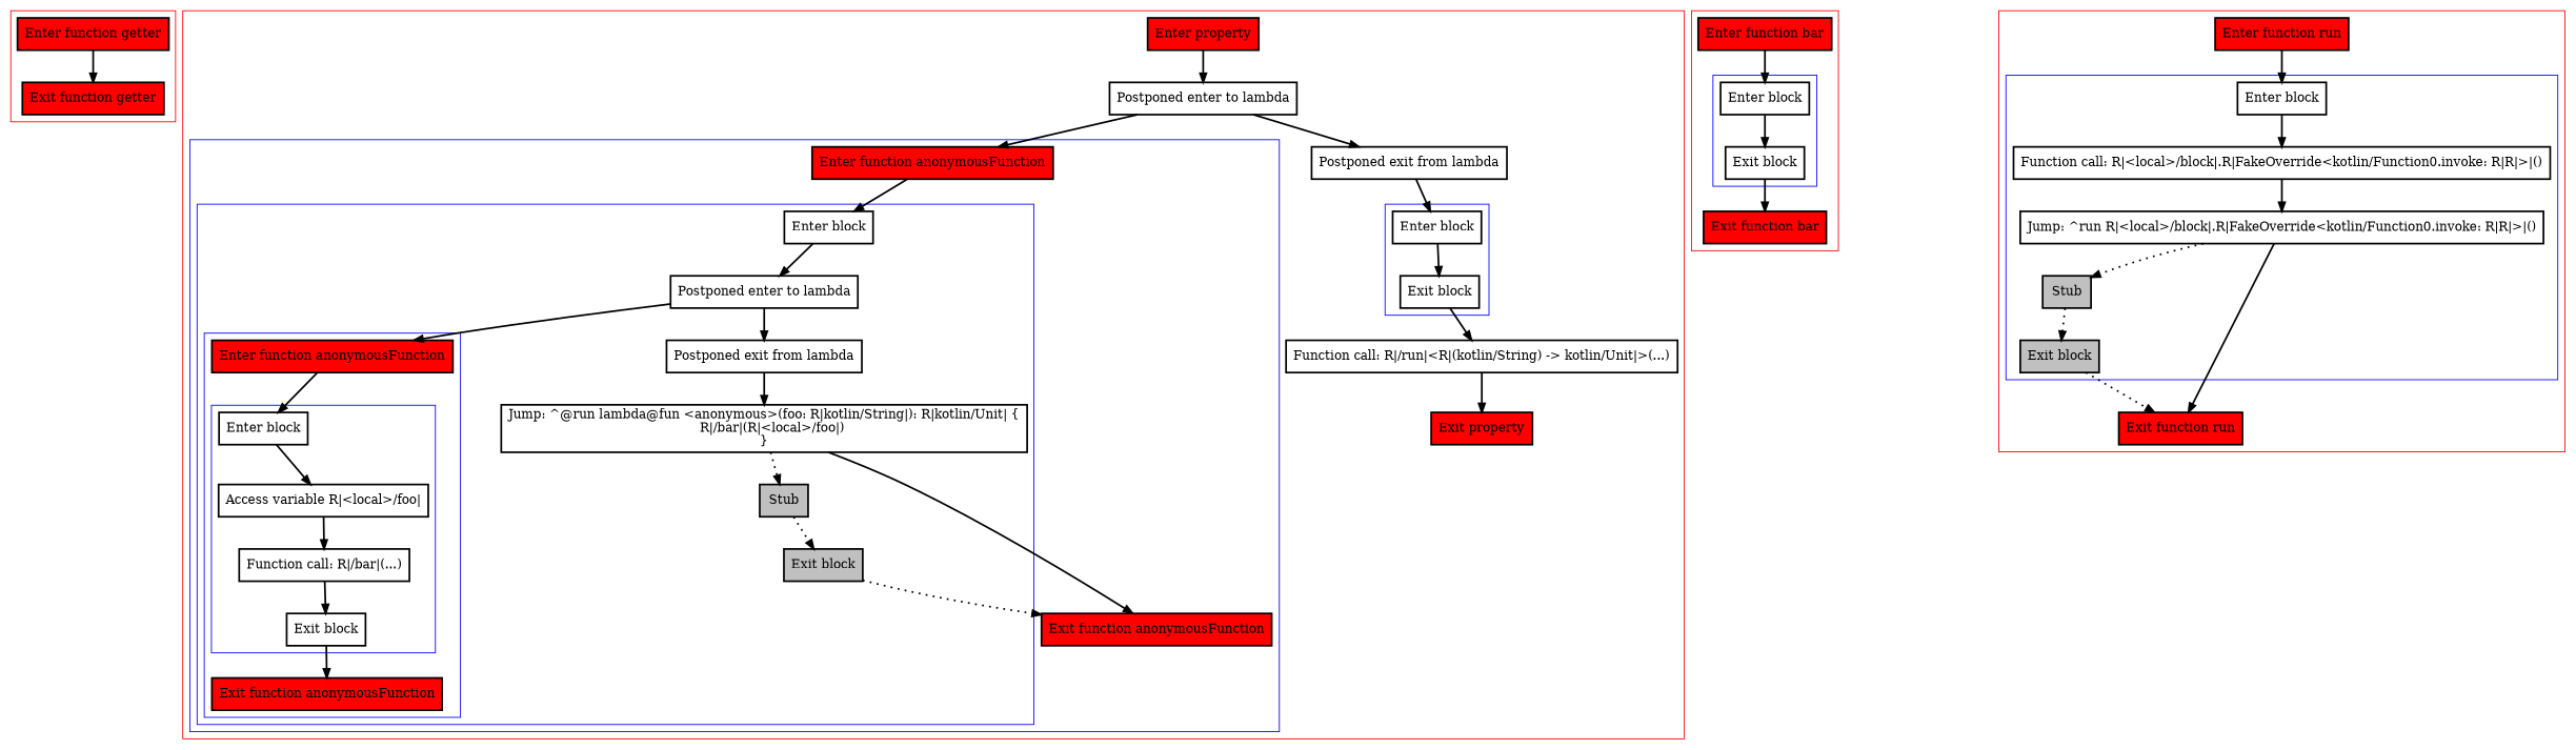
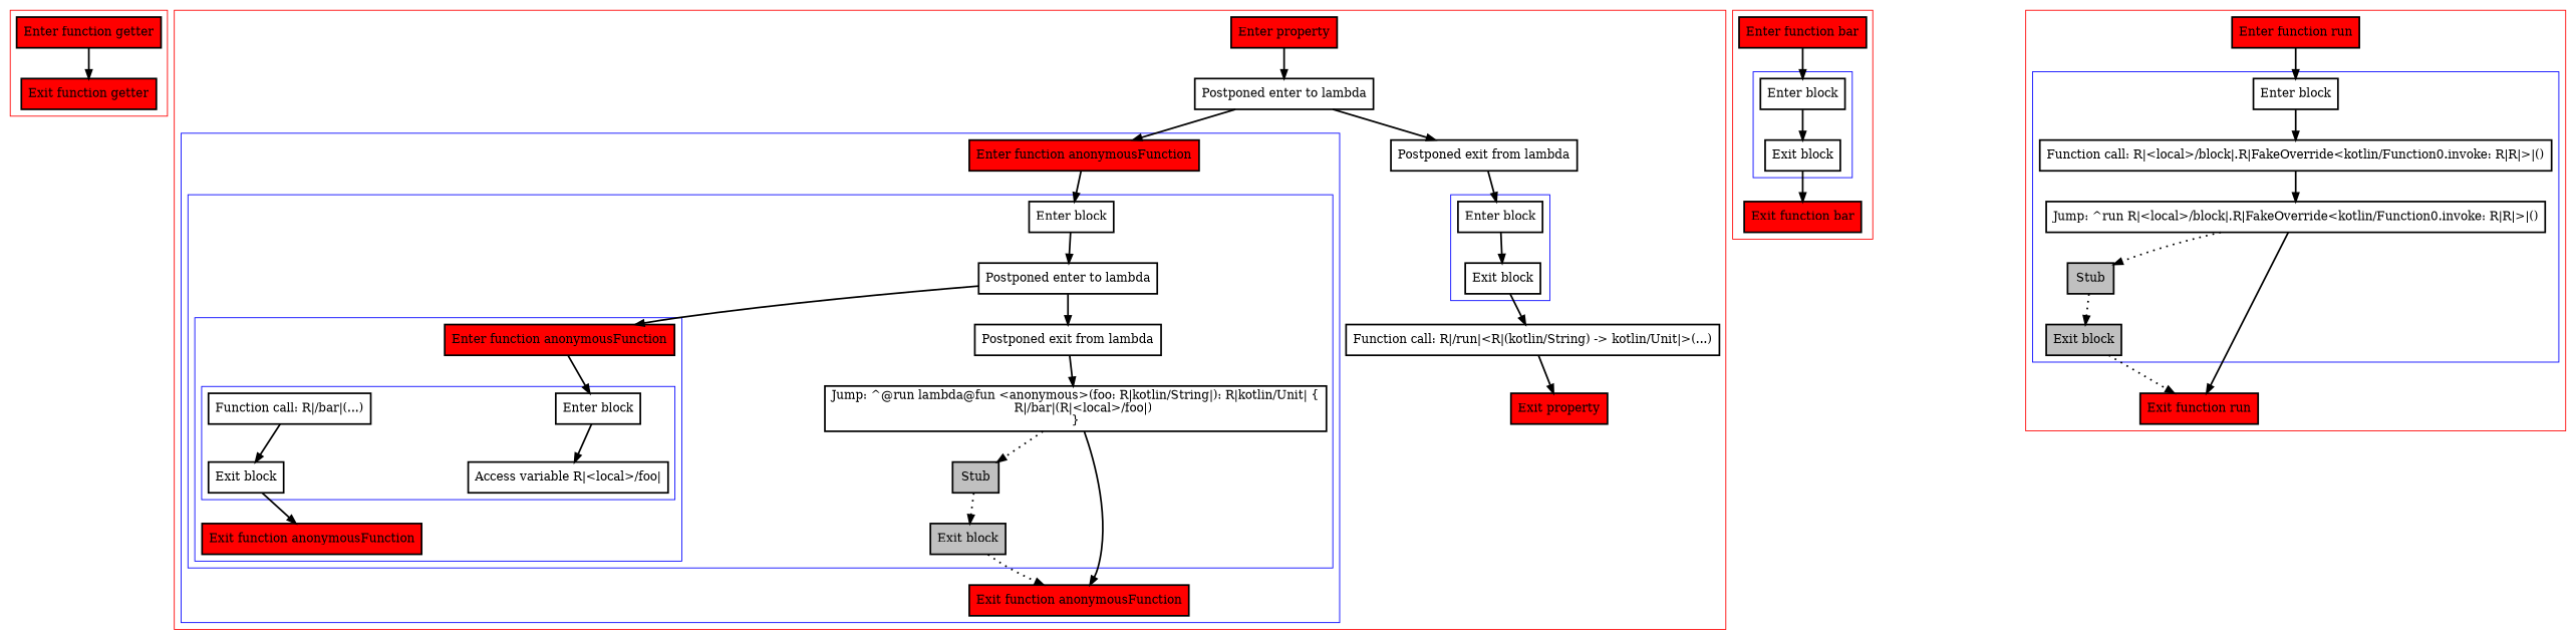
  digraph {
    nodesep=3
    node [penwidth=2 shape=box]
    edge [penwidth=2]
    n1 [fillcolor=red label="Enter function getter" style=filled]
    n2 [fillcolor=red label="Exit function getter" style=filled]
    n3 [label="Enter block"]
    n4 [label="Access variable R|<local>/foo|"]
    n5 [label="Function call: R|/bar|(...)"]
    n6 [label="Exit block"]
    n7 [fillcolor=red label="Enter function anonymousFunction" style=filled]
    n8 [fillcolor=red label="Exit function anonymousFunction" style=filled]
    n9 [label="Enter block"]
    n10 [label="Postponed enter to lambda"]
    n11 [label="Postponed exit from lambda"]
    n12 [label="Jump: ^@run lambda@fun <anonymous>(foo: R|kotlin/String|): R|kotlin/Unit| {\n    R|/bar|(R|<local>/foo|)\n}\n"]
    n13 [fillcolor=gray label=Stub style=filled]
    n14 [fillcolor=gray label="Exit block" style=filled]
    n15 [fillcolor=red label="Enter function anonymousFunction" style=filled]
    n16 [fillcolor=red label="Exit function anonymousFunction" style=filled]
    n17 [label="Enter block"]
    n18 [label="Exit block"]
    n19 [fillcolor=red label="Enter property" style=filled]
    n20 [label="Postponed enter to lambda"]
    n21 [label="Postponed exit from lambda"]
    n22 [label="Function call: R|/run|<R|(kotlin/String) -> kotlin/Unit|>(...)"]
    n23 [fillcolor=red label="Exit property" style=filled]
    n24 [label="Enter block"]
    n25 [label="Exit block"]
    n26 [fillcolor=red label="Enter function bar" style=filled]
    n27 [fillcolor=red label="Exit function bar" style=filled]
    n28 [label="Enter block"]
    n29 [label="Function call: R|<local>/block|.R|FakeOverride<kotlin/Function0.invoke: R|R|>|()"]
    n30 [label="Jump: ^run R|<local>/block|.R|FakeOverride<kotlin/Function0.invoke: R|R|>|()"]
    n31 [fillcolor=gray label=Stub style=filled]
    n32 [fillcolor=gray label="Exit block" style=filled]
    n33 [fillcolor=red label="Enter function run" style=filled]
    n34 [fillcolor=red label="Exit function run" style=filled]
    subgraph cluster_1 {
      color=red
      n1
      n2
    }
    subgraph cluster_2 {
      color=red
      n19
      n20
      n21
      n22
      n23
      subgraph cluster_3 {
        color=blue
        n15
        n16
        subgraph cluster_4 {
          color=blue
          n9
          n10
          n11
          n12
          n13
          n14
          subgraph cluster_5 {
            color=blue
            n7
            n8
            subgraph cluster_6 {
              color=blue
              n3
              n4
              n5
              n6
            }
          }
        }
      }
      subgraph cluster_7 {
        color=blue
        n17
        n18
      }
    }
    subgraph cluster_8 {
      color=red
      n26
      n27
      subgraph cluster_9 {
        color=blue
        n24
        n25
      }
    }
    subgraph cluster_10 {
      color=red
      n33
      n34
      subgraph cluster_11 {
        color=blue
        n28
        n29
        n30
        n31
        n32
      }
    }
    n1 -> n2
    n3 -> n4
-   n4 -> n5
    n5 -> n6
    n6 -> n8
    n7 -> n3
    n9 -> n10
    n10 -> n7
    n10 -> n11
    n11 -> n12
    n12 -> n13 [style=dotted]
    n12 -> n16
    n13 -> n14 [style=dotted]
    n14 -> n16 [style=dotted]
    n15 -> n9
    n17 -> n18
    n18 -> n22
    n19 -> n20
    n20 -> n15
    n20 -> n21
    n21 -> n17
    n22 -> n23
    n24 -> n25
    n25 -> n27
    n26 -> n24
    n28 -> n29
    n29 -> n30
    n30 -> n31 [style=dotted]
    n30 -> n34
    n31 -> n32 [style=dotted]
    n32 -> n34 [style=dotted]
    n33 -> n28
  }
